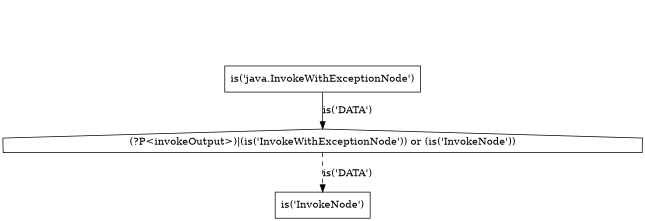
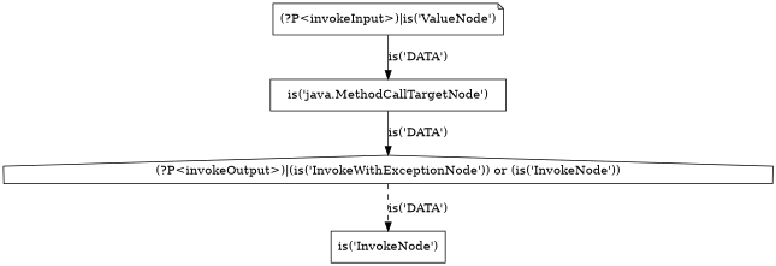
  digraph {
    node [shape=box]
    edge [style=solid]
    n1 [label="(?P<invokeOutput>)|(is('InvokeWithExceptionNode')) or (is('InvokeNode'))" shape=house]
    n2 [label="is('InvokeNode')"]
-   n3 [label="is('java.InvokeWithExceptionNode')"]
+   n3 [label="is('java.MethodCallTargetNode')"]
+   n4 [label="(?P<invokeInput>)|is('ValueNode')" shape=note]
    n1 -> n2 [label="is('DATA')" style=dashed]
    n3 -> n1 [label="is('DATA')"]
+   n4 -> n3 [label="is('DATA')"]
  }
